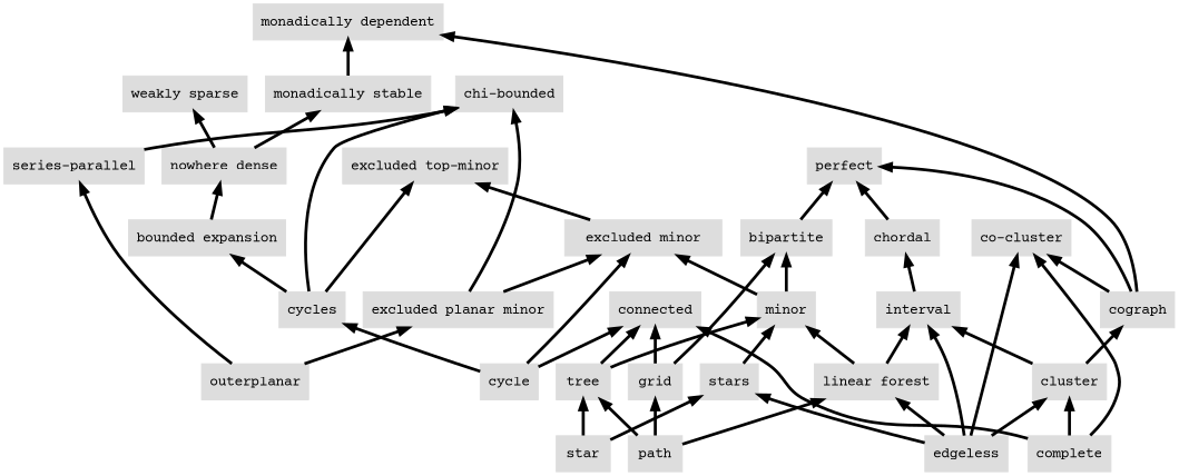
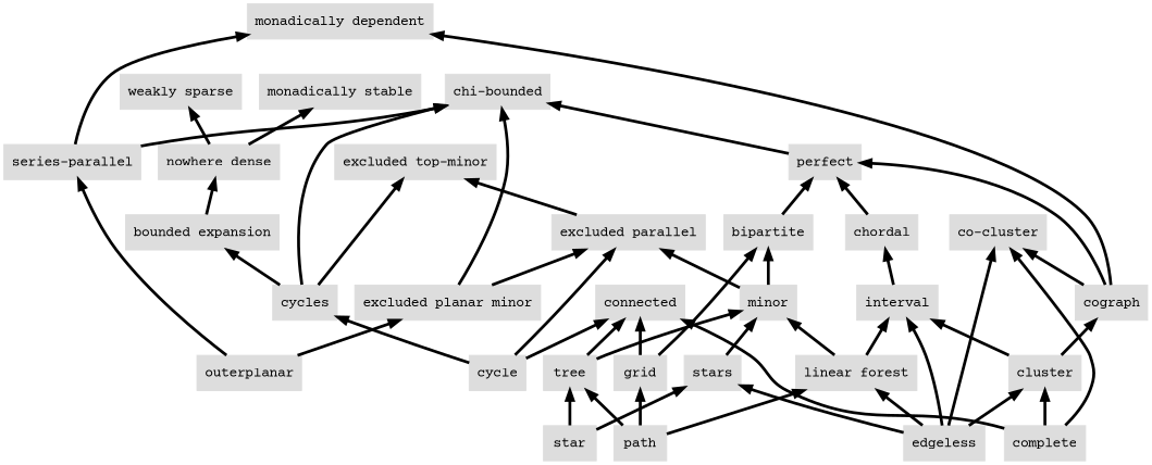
  digraph {
    fontname="Courier Prime"
    rankdir=BT
    node [color="#dddddd" fontname="Courier Prime" shape=box style=filled]
    edge [decorate=true fontname="Courier Prime" lblstyle="above, sloped" penwidth=3.0 weight=100]
    n1 [label=cycle]
-   n2 [label="excluded minor"]
+   n2 [label="excluded parallel"]
    n3 [label=connected]
    n4 [label=cycles]
    n5 [label="excluded top-minor"]
    n6 [label="chi-bounded"]
    n7 [label="bounded expansion"]
    n8 [label="weakly sparse"]
    n9 [label="co-cluster"]
    n10 [label=cograph]
    n11 [label="monadically dependent"]
    n12 [label=perfect]
    n13 [label=tree]
    n14 [label=minor]
    n15 [label=bipartite]
    n16 [label="linear forest"]
    n17 [label=interval]
    n18 [label=chordal]
    n19 [label=cluster]
    n20 [label="series-parallel"]
    n21 [label=star]
    n22 [label=stars]
    n23 [label=edgeless]
    n24 [label=grid]
    n25 [label=path]
    n26 [label="nowhere dense"]
    n27 [label="monadically stable"]
    n28 [label=complete]
    n29 [label="excluded planar minor"]
    n30 [label=outerplanar]
    n1 -> n2
    n1 -> n3
    n1 -> n4
    n2 -> n5
    n4 -> n5
    n4 -> n6
    n4 -> n7
    n7 -> n26
    n10 -> n9
    n10 -> n11
    n10 -> n12
+   n12 -> n6
    n13 -> n3
    n13 -> n14
    n14 -> n2
    n14 -> n15
    n15 -> n12
    n16 -> n14
    n16 -> n17
    n17 -> n18
    n18 -> n12
    n19 -> n10
    n19 -> n17
    n20 -> n6
    n21 -> n13
    n21 -> n22
    n22 -> n14
    n23 -> n9
    n23 -> n16
    n23 -> n17
    n23 -> n19
    n23 -> n22
    n24 -> n3
    n24 -> n15
    n25 -> n13
    n25 -> n16
    n25 -> n24
    n26 -> n8
    n26 -> n27
-   n27 -> n11
+   n20 -> n11
    n28 -> n3
    n28 -> n9
    n28 -> n19
    n29 -> n2
    n29 -> n6
    n30 -> n20
    n30 -> n29
  }
